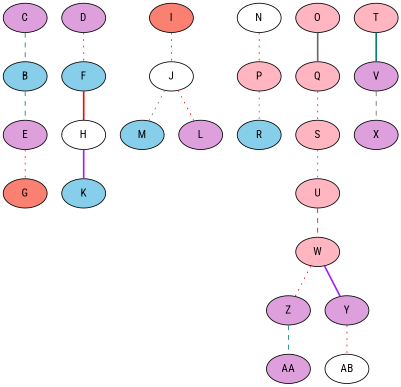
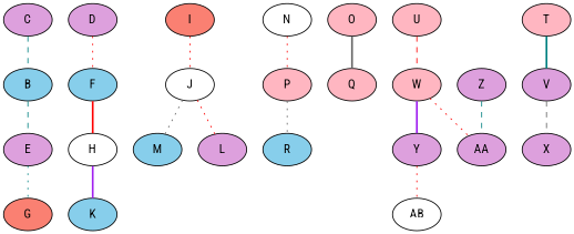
  strict graph {
    fontname="Roboto Condensed"
    node [fillcolor=plum fontname="Roboto Condensed" style=filled]
    edge [color=red fontname="Roboto Condensed" style=dotted]
    n1 [height=0.5 label=C width=0.75]
    n2 [fillcolor=skyblue height=0.5 label=B width=0.75]
    n3 [height=0.5 label=E width=0.75]
    n4 [fillcolor=salmon height=0.5 label=G width=0.75]
    n5 [height=0.5 label=D width=0.75]
    n6 [fillcolor=skyblue height=0.5 label=F width=0.75]
    n7 [fillcolor=white height=0.5 label=H width=0.75]
    n8 [fillcolor=salmon height=0.5 label=I width=0.75]
    n9 [fillcolor=white height=0.5 label=J width=0.75]
    n10 [fillcolor=skyblue height=0.5 label=K width=0.75]
    n11 [fillcolor=skyblue height=0.5 label=M width=0.75]
    n12 [height=0.5 label=L width=0.75]
    n13 [fillcolor=white height=0.5 label=N width=0.75]
    n14 [fillcolor=lightpink height=0.5 label=P width=0.75]
    n15 [fillcolor=lightpink height=0.5 label=O width=0.75]
    n16 [fillcolor=lightpink height=0.5 label=Q width=0.75]
    n17 [fillcolor=skyblue height=0.5 label=R width=0.75]
-   n18 [fillcolor=lightpink height=0.5 label=S width=0.75]
    n19 [fillcolor=lightpink height=0.5 label=U width=0.75]
    n20 [fillcolor=lightpink height=0.5 label=T width=0.75]
    n21 [height=0.5 label=V width=0.75]
    n22 [fillcolor=lightpink height=0.5 label=W width=0.75]
    n23 [height=0.5 label=X width=0.75]
    n24 [height=0.5 label=Z width=0.75]
    n25 [height=0.5 label=Y width=0.75]
    n26 [height=0.5 label=AA width=0.75]
    n27 [fillcolor=white label=AB]
    n1 -- n2 [color=teal style=dashed]
    n2 -- n3 [color=teal style=dashed]
-   n3 -- n4
+   n3 -- n4 [color=teal]
    n5 -- n6
    n6 -- n7 [style=bold]
    n7 -- n10 [color=purple style=bold]
    n8 -- n9
    n9 -- n11 [color=gray40]
    n9 -- n12
    n13 -- n14
    n14 -- n17 [color=gray40]
    n15 -- n16 [color=gray40 style=bold]
-   n16 -- n18
-   n18 -- n19 [color=purple]
    n19 -- n22 [style=dashed]
    n20 -- n21 [color=teal style=bold]
    n21 -- n23 [color=gray40 style=dashed]
-   n22 -- n24
+   n22 -- n26
    n22 -- n25 [color=purple style=bold]
    n24 -- n26 [color=teal style=dashed]
    n25 -- n27
  }
